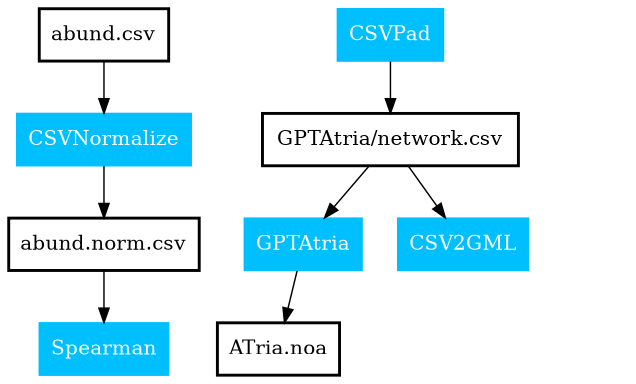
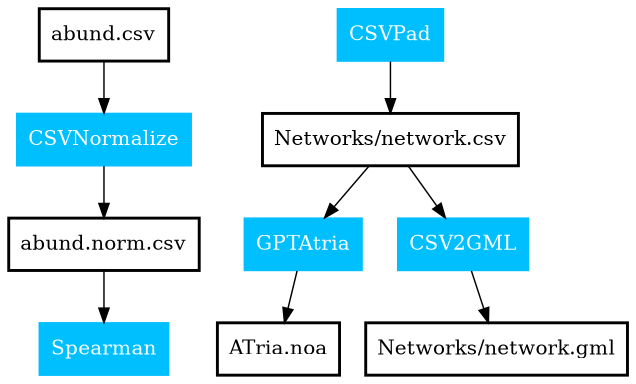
  digraph {
    node [shape=box style=bold]
    n1 [label="abund.csv"]
    n2 [color=deepskyblue fontcolor=white label=CSVNormalize style=filled]
    n3 [label="abund.norm.csv"]
    n4 [color=deepskyblue fontcolor=white label=Spearman style=filled]
    n5 [color=deepskyblue fontcolor=white label=CSVPad style=filled]
-   n6 [label="GPTAtria/network.csv"]
+   n6 [label="Networks/network.csv"]
    n7 [color=deepskyblue fontcolor=white label=GPTAtria style=filled]
    n8 [color=deepskyblue fontcolor=white label=CSV2GML style=filled]
    n9 [label="ATria.noa"]
+   n10 [label="Networks/network.gml"]
    n1 -> n2
    n2 -> n3
    n3 -> n4
    n5 -> n6
    n6 -> n7
    n6 -> n8
    n7 -> n9
+   n8 -> n10
  }
